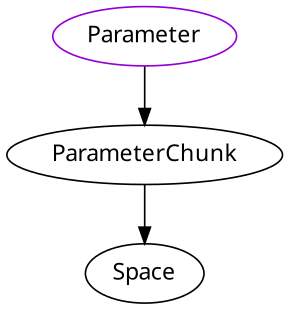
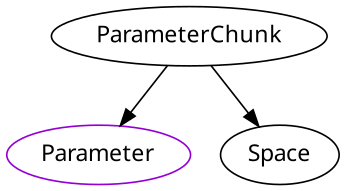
  digraph {
    fontname="Noto Sans"
    node [fontname="Noto Sans"]
    edge [fontname="Noto Sans"]
    n1 [color=darkviolet label=Parameter shape=oval]
    ParameterChunk
    Space
-   n1 -> ParameterChunk
+   ParameterChunk -> n1
    ParameterChunk -> Space
  }
